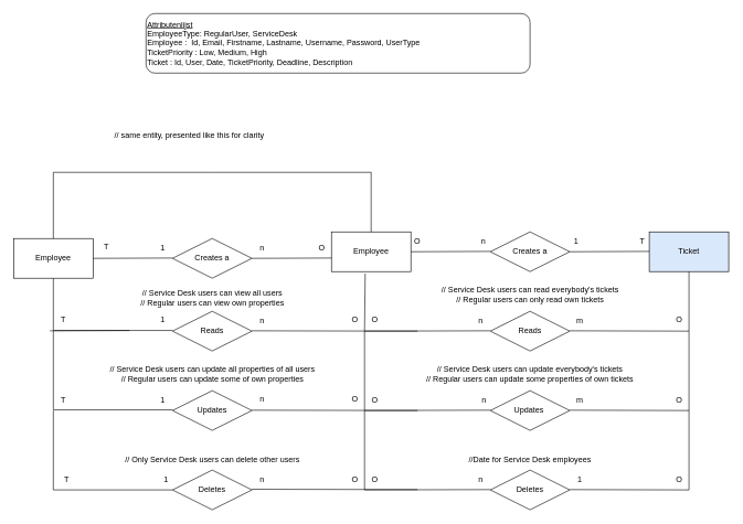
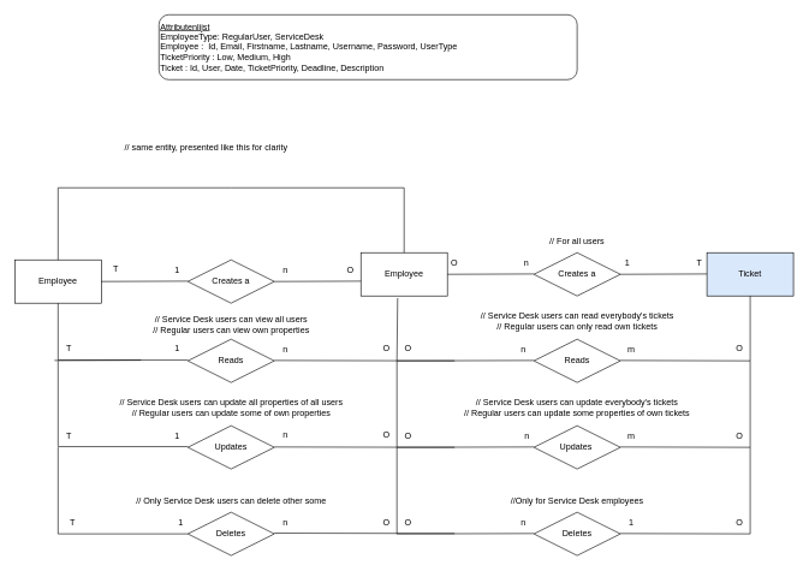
  <mxCell id="0" />
  <mxCell id="1" parent="0" />
  <mxCell id="2" value="&lt;u&gt;Attributenlijst&lt;br&gt;&lt;/u&gt;EmployeeType: RegularUser, ServiceDesk&lt;br&gt;Employee :&amp;nbsp; Id, Email, Firstname, Lastname, Username, Password, UserType&lt;br&gt;TicketPriority : Low, Medium, High&lt;br&gt;Ticket : Id, User, Date, TicketPriority, Deadline, Description" style="rounded=1;whiteSpace=wrap;html=1;align=left;" parent="1" vertex="1"><mxGeometry width="580" height="90" as="geometry" x="220" y="20" /></mxCell>
  <mxCell id="3" value="Employee" style="rounded=0;whiteSpace=wrap;html=1;" parent="1" vertex="1"><mxGeometry x="500" y="350" width="120" height="60" as="geometry" /></mxCell>
  <mxCell id="4" value="Ticket" style="rounded=0;whiteSpace=wrap;html=1;fillColor=#dae8fc;" parent="1" vertex="1"><mxGeometry x="980" y="350" width="120" height="60" as="geometry" /></mxCell>
  <mxCell id="5" value="Creates a" style="shape=rhombus;perimeter=rhombusPerimeter;whiteSpace=wrap;html=1;align=center;" parent="1" vertex="1"><mxGeometry x="740" y="350" width="120" height="60" as="geometry" /></mxCell>
  <mxCell id="6" value="" style="endArrow=none;html=1;rounded=0;" parent="1" edge="1"><mxGeometry relative="1" as="geometry"><mxPoint x="620" y="380" as="sourcePoint" /><mxPoint x="740" y="379.5" as="targetPoint" /></mxGeometry></mxCell>
  <mxCell id="7" value="" style="endArrow=none;html=1;rounded=0;" parent="1" edge="1"><mxGeometry relative="1" as="geometry"><mxPoint x="860" y="380" as="sourcePoint" /><mxPoint x="980" y="379.5" as="targetPoint" /></mxGeometry></mxCell>
  <mxCell id="8" value="Updates&amp;nbsp;" style="shape=rhombus;perimeter=rhombusPerimeter;whiteSpace=wrap;html=1;align=center;" parent="1" vertex="1"><mxGeometry x="740" y="590" width="120" height="60" as="geometry" /></mxCell>
  <mxCell id="9" value="" style="endArrow=none;html=1;rounded=0;exitX=0.425;exitY=1.05;exitDx=0;exitDy=0;exitPerimeter=0;" parent="1" source="3" edge="1"><mxGeometry relative="1" as="geometry"><mxPoint x="580" y="499.5" as="sourcePoint" /><mxPoint x="740" y="499.5" as="targetPoint" /><Array as="points"><mxPoint x="550" y="500" /></Array></mxGeometry></mxCell>
  <mxCell id="10" value="" style="endArrow=none;html=1;rounded=0;entryX=0.5;entryY=1;entryDx=0;entryDy=0;" parent="1" target="4" edge="1"><mxGeometry relative="1" as="geometry"><mxPoint x="860" y="499.5" as="sourcePoint" /><mxPoint x="1020" y="499.5" as="targetPoint" /><Array as="points"><mxPoint x="1040" y="500" /></Array></mxGeometry></mxCell>
+ <mxCell id="11" value="// For all users" style="text;html=1;strokeColor=none;fillColor=none;align=center;verticalAlign=middle;whiteSpace=wrap;rounded=0;" parent="1" vertex="1"><mxGeometry x="695" y="320" width="210" height="30" as="geometry" /></mxCell>
  <mxCell id="12" value="Reads" style="shape=rhombus;perimeter=rhombusPerimeter;whiteSpace=wrap;html=1;align=center;" parent="1" vertex="1"><mxGeometry x="740" y="470" width="120" height="60" as="geometry" /></mxCell>
  <mxCell id="13" value="Deletes" style="shape=rhombus;perimeter=rhombusPerimeter;whiteSpace=wrap;html=1;align=center;" parent="1" vertex="1"><mxGeometry x="740" y="710" width="120" height="60" as="geometry" /></mxCell>
  <mxCell id="14" value="" style="endArrow=none;html=1;rounded=0;" parent="1" edge="1"><mxGeometry relative="1" as="geometry"><mxPoint x="550" y="500" as="sourcePoint" /><mxPoint x="740" y="619.5" as="targetPoint" /><Array as="points"><mxPoint x="550" y="620" /></Array></mxGeometry></mxCell>
  <mxCell id="15" value="" style="endArrow=none;html=1;rounded=0;" parent="1" edge="1"><mxGeometry relative="1" as="geometry"><mxPoint x="550" y="620" as="sourcePoint" /><mxPoint x="740" y="739.5" as="targetPoint" /><Array as="points"><mxPoint x="550" y="740" /></Array></mxGeometry></mxCell>
  <mxCell id="16" value="" style="endArrow=none;html=1;rounded=0;" parent="1" edge="1"><mxGeometry relative="1" as="geometry"><mxPoint x="860" y="619.5" as="sourcePoint" /><mxPoint x="1040" y="500" as="targetPoint" /><Array as="points"><mxPoint x="1040" y="620" /></Array></mxGeometry></mxCell>
  <mxCell id="17" value="" style="endArrow=none;html=1;rounded=0;" parent="1" edge="1"><mxGeometry relative="1" as="geometry"><mxPoint x="860" y="739.5" as="sourcePoint" /><mxPoint x="1040" y="620" as="targetPoint" /><Array as="points"><mxPoint x="1040" y="740" /></Array></mxGeometry></mxCell>
  <mxCell id="18" value="// Service Desk users can read everybody's tickets&lt;br&gt;// Regular users can only read own tickets" style="text;html=1;strokeColor=none;fillColor=none;align=center;verticalAlign=middle;whiteSpace=wrap;rounded=0;" parent="1" vertex="1"><mxGeometry x="657.5" y="430" width="285" height="30" as="geometry" /></mxCell>
  <mxCell id="19" value="// Service Desk users can update everybody's tickets&lt;br&gt;// Regular users can update some properties of own tickets" style="text;html=1;strokeColor=none;fillColor=none;align=center;verticalAlign=middle;whiteSpace=wrap;rounded=0;" parent="1" vertex="1"><mxGeometry x="635" y="550" width="330" height="30" as="geometry" /></mxCell>
- <mxCell id="20" value="//Date for Service Desk employees" style="text;html=1;strokeColor=none;fillColor=none;align=center;verticalAlign=middle;whiteSpace=wrap;rounded=0;" parent="1" vertex="1"><mxGeometry x="700" y="680" width="200" height="30" as="geometry" /></mxCell>
+ <mxCell id="20" value="//Only for Service Desk employees" style="text;html=1;strokeColor=none;fillColor=none;align=center;verticalAlign=middle;whiteSpace=wrap;rounded=0;" parent="1" vertex="1"><mxGeometry x="700" y="680" width="200" height="30" as="geometry" /></mxCell>
  <mxCell id="21" value="O" style="text;html=1;strokeColor=none;fillColor=none;align=center;verticalAlign=middle;whiteSpace=wrap;rounded=0;" parent="1" vertex="1"><mxGeometry x="600" y="350" width="60" height="30" as="geometry" /></mxCell>
  <mxCell id="22" value="T" style="text;html=1;strokeColor=none;fillColor=none;align=center;verticalAlign=middle;whiteSpace=wrap;rounded=0;" parent="1" vertex="1"><mxGeometry x="940" y="350" width="60" height="30" as="geometry" /></mxCell>
  <mxCell id="23" value="n" style="text;html=1;strokeColor=none;fillColor=none;align=center;verticalAlign=middle;whiteSpace=wrap;rounded=0;" parent="1" vertex="1"><mxGeometry x="700" y="350" width="60" height="30" as="geometry" /></mxCell>
  <mxCell id="24" value="1" style="text;html=1;strokeColor=none;fillColor=none;align=center;verticalAlign=middle;whiteSpace=wrap;rounded=0;" parent="1" vertex="1"><mxGeometry x="840" y="350" width="60" height="30" as="geometry" /></mxCell>
  <mxCell id="25" value="O" style="text;html=1;align=center;verticalAlign=middle;resizable=0;points=[];autosize=1;strokeColor=none;fillColor=none;" parent="1" vertex="1"><mxGeometry x="550" y="467.5" width="30" height="30" as="geometry" /></mxCell>
  <mxCell id="26" value="O" style="text;html=1;align=center;verticalAlign=middle;resizable=0;points=[];autosize=1;strokeColor=none;fillColor=none;" parent="1" vertex="1"><mxGeometry x="1010" y="467.5" width="30" height="30" as="geometry" /></mxCell>
  <mxCell id="27" value="n" style="text;html=1;align=center;verticalAlign=middle;resizable=0;points=[];autosize=1;strokeColor=none;fillColor=none;" parent="1" vertex="1"><mxGeometry x="710" y="470" width="30" height="30" as="geometry" /></mxCell>
  <mxCell id="28" value="m" style="text;html=1;align=center;verticalAlign=middle;resizable=0;points=[];autosize=1;strokeColor=none;fillColor=none;" parent="1" vertex="1"><mxGeometry x="860" y="470" width="30" height="30" as="geometry" /></mxCell>
  <mxCell id="29" value="O" style="text;html=1;align=center;verticalAlign=middle;resizable=0;points=[];autosize=1;strokeColor=none;fillColor=none;" parent="1" vertex="1"><mxGeometry x="550" y="588.75" width="30" height="30" as="geometry" /></mxCell>
  <mxCell id="30" value="O" style="text;html=1;align=center;verticalAlign=middle;resizable=0;points=[];autosize=1;strokeColor=none;fillColor=none;" parent="1" vertex="1"><mxGeometry x="1010" y="590" width="30" height="30" as="geometry" /></mxCell>
  <mxCell id="31" value="n" style="text;html=1;align=center;verticalAlign=middle;resizable=0;points=[];autosize=1;strokeColor=none;fillColor=none;" parent="1" vertex="1"><mxGeometry x="715" y="590" width="30" height="30" as="geometry" /></mxCell>
  <mxCell id="32" value="m" style="text;html=1;align=center;verticalAlign=middle;resizable=0;points=[];autosize=1;strokeColor=none;fillColor=none;" parent="1" vertex="1"><mxGeometry x="860" y="590" width="30" height="30" as="geometry" /></mxCell>
  <mxCell id="33" value="O" style="text;html=1;align=center;verticalAlign=middle;resizable=0;points=[];autosize=1;strokeColor=none;fillColor=none;" parent="1" vertex="1"><mxGeometry x="550" y="710" width="30" height="30" as="geometry" /></mxCell>
  <mxCell id="34" value="O" style="text;html=1;align=center;verticalAlign=middle;resizable=0;points=[];autosize=1;strokeColor=none;fillColor=none;" parent="1" vertex="1"><mxGeometry x="1010" y="710" width="30" height="30" as="geometry" /></mxCell>
  <mxCell id="35" value="n" style="text;html=1;align=center;verticalAlign=middle;resizable=0;points=[];autosize=1;strokeColor=none;fillColor=none;" parent="1" vertex="1"><mxGeometry x="710" y="710" width="30" height="30" as="geometry" /></mxCell>
  <mxCell id="36" value="1" style="text;html=1;align=center;verticalAlign=middle;resizable=0;points=[];autosize=1;strokeColor=none;fillColor=none;" parent="1" vertex="1"><mxGeometry x="860" y="710" width="30" height="30" as="geometry" /></mxCell>
  <mxCell id="37" value="Employee" style="rounded=0;whiteSpace=wrap;html=1;" vertex="1" parent="1"><mxGeometry x="20" y="360" width="120" height="60" as="geometry" /></mxCell>
  <mxCell id="38" value="Creates a" style="shape=rhombus;perimeter=rhombusPerimeter;whiteSpace=wrap;html=1;align=center;" vertex="1" parent="1"><mxGeometry x="260" y="360" width="120" height="60" as="geometry" /></mxCell>
  <mxCell id="39" value="" style="endArrow=none;html=1;rounded=0;" edge="1" parent="1"><mxGeometry relative="1" as="geometry"><mxPoint x="140" y="390" as="sourcePoint" /><mxPoint x="260" y="389.5" as="targetPoint" /></mxGeometry></mxCell>
  <mxCell id="40" value="" style="endArrow=none;html=1;rounded=0;" edge="1" parent="1"><mxGeometry relative="1" as="geometry"><mxPoint x="380" y="390" as="sourcePoint" /><mxPoint x="500" y="389.5" as="targetPoint" /></mxGeometry></mxCell>
  <mxCell id="41" value="Reads" style="shape=rhombus;perimeter=rhombusPerimeter;whiteSpace=wrap;html=1;align=center;" vertex="1" parent="1"><mxGeometry x="260" y="470" width="120" height="60" as="geometry" /></mxCell>
  <mxCell id="42" value="Updates" style="shape=rhombus;perimeter=rhombusPerimeter;whiteSpace=wrap;html=1;align=center;" vertex="1" parent="1"><mxGeometry x="260" y="590" width="120" height="60" as="geometry" /></mxCell>
  <mxCell id="43" value="Deletes" style="shape=rhombus;perimeter=rhombusPerimeter;whiteSpace=wrap;html=1;align=center;" vertex="1" parent="1"><mxGeometry x="260" y="710" width="120" height="60" as="geometry" /></mxCell>
  <mxCell id="44" value="" style="endArrow=none;html=1;rounded=0;entryX=0.5;entryY=0;entryDx=0;entryDy=0;exitX=0.5;exitY=0;exitDx=0;exitDy=0;" edge="1" parent="1" source="37" target="3"><mxGeometry relative="1" as="geometry"><mxPoint x="380" y="300" as="sourcePoint" /><mxPoint x="540" y="300" as="targetPoint" /><Array as="points"><mxPoint x="80" y="260" /><mxPoint x="320" y="260" /><mxPoint x="560" y="260" /></Array></mxGeometry></mxCell>
  <mxCell id="45" value="// same entity, presented like this for clarity" style="text;html=1;align=center;verticalAlign=middle;resizable=0;points=[];autosize=1;strokeColor=none;fillColor=none;" vertex="1" parent="1"><mxGeometry x="160" y="190" width="250" height="30" as="geometry" /></mxCell>
  <mxCell id="46" value="" style="endArrow=none;html=1;rounded=0;exitX=0.5;exitY=1;exitDx=0;exitDy=0;" edge="1" parent="1" source="37"><mxGeometry relative="1" as="geometry"><mxPoint x="100" y="499" as="sourcePoint" /><mxPoint x="260" y="499" as="targetPoint" /><Array as="points"><mxPoint x="80" y="499" /></Array></mxGeometry></mxCell>
  <mxCell id="47" value="" style="endArrow=none;html=1;rounded=0;" edge="1" parent="1"><mxGeometry relative="1" as="geometry"><mxPoint x="80" y="500" as="sourcePoint" /><mxPoint x="260" y="619" as="targetPoint" /><Array as="points"><mxPoint x="80" y="619" /></Array></mxGeometry></mxCell>
  <mxCell id="48" value="" style="endArrow=none;html=1;rounded=0;" edge="1" parent="1"><mxGeometry relative="1" as="geometry"><mxPoint x="80" y="620" as="sourcePoint" /><mxPoint x="260" y="740" as="targetPoint" /><Array as="points"><mxPoint x="80" y="740" /></Array></mxGeometry></mxCell>
  <mxCell id="49" value="" style="endArrow=none;html=1;rounded=0;" edge="1" parent="1"><mxGeometry relative="1" as="geometry"><mxPoint x="380" y="499.5" as="sourcePoint" /><mxPoint x="630" y="500" as="targetPoint" /></mxGeometry></mxCell>
  <mxCell id="50" value="" style="endArrow=none;html=1;rounded=0;" edge="1" parent="1"><mxGeometry relative="1" as="geometry"><mxPoint x="380" y="619.5" as="sourcePoint" /><mxPoint x="630" y="620" as="targetPoint" /></mxGeometry></mxCell>
  <mxCell id="51" value="" style="endArrow=none;html=1;rounded=0;" edge="1" parent="1"><mxGeometry relative="1" as="geometry"><mxPoint x="380" y="739" as="sourcePoint" /><mxPoint x="630" y="739.5" as="targetPoint" /></mxGeometry></mxCell>
  <mxCell id="52" value="// Service Desk users can view all users&lt;br&gt;// Regular users can view own properties" style="text;html=1;align=center;verticalAlign=middle;resizable=0;points=[];autosize=1;strokeColor=none;fillColor=none;" vertex="1" parent="1"><mxGeometry x="200" y="430" width="240" height="40" as="geometry" /></mxCell>
  <mxCell id="53" value="// Service Desk users can update all properties of all users&lt;br&gt;// Regular users can update some of own properties" style="text;html=1;align=center;verticalAlign=middle;resizable=0;points=[];autosize=1;strokeColor=none;fillColor=none;" vertex="1" parent="1"><mxGeometry x="155" y="545" width="330" height="40" as="geometry" /></mxCell>
- <mxCell id="54" value="// Only Service Desk users can delete other users" style="text;html=1;align=center;verticalAlign=middle;resizable=0;points=[];autosize=1;strokeColor=none;fillColor=none;" vertex="1" parent="1"><mxGeometry x="175" y="680" width="290" height="30" as="geometry" /></mxCell>
+ <mxCell id="54" value="// Only Service Desk users can delete other some" style="text;html=1;align=center;verticalAlign=middle;resizable=0;points=[];autosize=1;strokeColor=none;fillColor=none;" vertex="1" parent="1"><mxGeometry x="175" y="680" width="290" height="30" as="geometry" /></mxCell>
  <mxCell id="55" value="O" style="text;html=1;align=center;verticalAlign=middle;resizable=0;points=[];autosize=1;strokeColor=none;fillColor=none;" vertex="1" parent="1"><mxGeometry x="470" y="360" width="30" height="30" as="geometry" /></mxCell>
  <mxCell id="56" value="n" style="text;html=1;align=center;verticalAlign=middle;resizable=0;points=[];autosize=1;strokeColor=none;fillColor=none;" vertex="1" parent="1"><mxGeometry x="380" y="360" width="30" height="30" as="geometry" /></mxCell>
  <mxCell id="57" value="1" style="text;html=1;align=center;verticalAlign=middle;resizable=0;points=[];autosize=1;strokeColor=none;fillColor=none;" vertex="1" parent="1"><mxGeometry x="230" y="360" width="30" height="30" as="geometry" /></mxCell>
  <mxCell id="58" value="T" style="text;html=1;align=center;verticalAlign=middle;resizable=0;points=[];autosize=1;strokeColor=none;fillColor=none;" vertex="1" parent="1"><mxGeometry x="145" y="358" width="30" height="30" as="geometry" /></mxCell>
  <mxCell id="59" value="" style="endArrow=none;html=1;rounded=0;" edge="1" parent="1"><mxGeometry relative="1" as="geometry"><mxPoint x="75" y="499.5" as="sourcePoint" /><mxPoint x="195" y="499" as="targetPoint" /></mxGeometry></mxCell>
  <mxCell id="60" value="1" style="text;html=1;align=center;verticalAlign=middle;resizable=0;points=[];autosize=1;strokeColor=none;fillColor=none;" vertex="1" parent="1"><mxGeometry x="230" y="467.5" width="30" height="30" as="geometry" /></mxCell>
  <mxCell id="61" value="T" style="text;html=1;align=center;verticalAlign=middle;resizable=0;points=[];autosize=1;strokeColor=none;fillColor=none;" vertex="1" parent="1"><mxGeometry x="80" y="467.5" width="30" height="30" as="geometry" /></mxCell>
  <mxCell id="62" value="1" style="text;html=1;align=center;verticalAlign=middle;resizable=0;points=[];autosize=1;strokeColor=none;fillColor=none;" vertex="1" parent="1"><mxGeometry x="230" y="588.75" width="30" height="30" as="geometry" /></mxCell>
  <mxCell id="63" value="T" style="text;html=1;align=center;verticalAlign=middle;resizable=0;points=[];autosize=1;strokeColor=none;fillColor=none;" vertex="1" parent="1"><mxGeometry x="80" y="588.75" width="30" height="30" as="geometry" /></mxCell>
  <mxCell id="64" value="1" style="text;html=1;align=center;verticalAlign=middle;resizable=0;points=[];autosize=1;strokeColor=none;fillColor=none;" vertex="1" parent="1"><mxGeometry x="235" y="710" width="30" height="30" as="geometry" /></mxCell>
  <mxCell id="65" value="T" style="text;html=1;align=center;verticalAlign=middle;resizable=0;points=[];autosize=1;strokeColor=none;fillColor=none;" vertex="1" parent="1"><mxGeometry x="85" y="710" width="30" height="30" as="geometry" /></mxCell>
  <mxCell id="66" value="O" style="text;html=1;align=center;verticalAlign=middle;resizable=0;points=[];autosize=1;strokeColor=none;fillColor=none;" vertex="1" parent="1"><mxGeometry x="520" y="467.5" width="30" height="30" as="geometry" /></mxCell>
  <mxCell id="67" value="n" style="text;html=1;align=center;verticalAlign=middle;resizable=0;points=[];autosize=1;strokeColor=none;fillColor=none;" vertex="1" parent="1"><mxGeometry x="380" y="470" width="30" height="30" as="geometry" /></mxCell>
  <mxCell id="68" value="O" style="text;html=1;align=center;verticalAlign=middle;resizable=0;points=[];autosize=1;strokeColor=none;fillColor=none;" vertex="1" parent="1"><mxGeometry x="520" y="588" width="30" height="30" as="geometry" /></mxCell>
  <mxCell id="69" value="n" style="text;html=1;align=center;verticalAlign=middle;resizable=0;points=[];autosize=1;strokeColor=none;fillColor=none;" vertex="1" parent="1"><mxGeometry x="380" y="588" width="30" height="30" as="geometry" /></mxCell>
  <mxCell id="70" value="O" style="text;html=1;align=center;verticalAlign=middle;resizable=0;points=[];autosize=1;strokeColor=none;fillColor=none;" vertex="1" parent="1"><mxGeometry x="520" y="710" width="30" height="30" as="geometry" /></mxCell>
  <mxCell id="71" value="n" style="text;html=1;align=center;verticalAlign=middle;resizable=0;points=[];autosize=1;strokeColor=none;fillColor=none;" vertex="1" parent="1"><mxGeometry x="380" y="710" width="30" height="30" as="geometry" /></mxCell>
